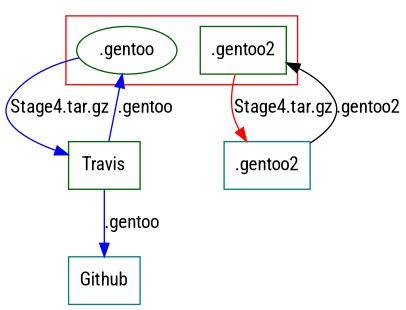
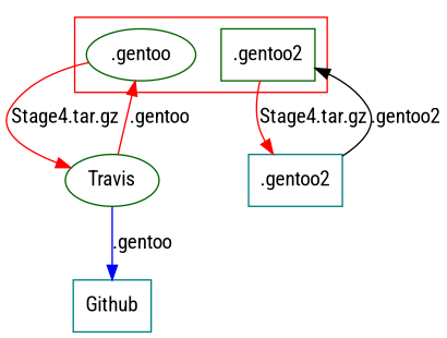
  digraph {
    compound=true
    fontname="Roboto Condensed"
    node [color=darkgreen fontname="Roboto Condensed" shape=rectangle]
    edge [color=red fontname="Roboto Condensed"]
    n1 [label=".gentoo" shape=ellipse]
    n2 [label=".gentoo2"]
-   Travis [Label="Travis CI" shape=box]
+   Travis [Label="Travis CI" shape=ellipse]
    n4 [color=teal label=".gentoo2"]
    n5 [color=teal label=Github]
    subgraph cluster_1 {
      color=red
      n1
      n2
    }
-   n1 -> Travis [color=blue label="Stage4.tar.gz"]
+   n1 -> Travis [label="Stage4.tar.gz"]
    n2 -> n4 [label="Stage4.tar.gz"]
-   Travis -> n1 [color=blue label=".gentoo"]
+   Travis -> n1 [label=".gentoo"]
    Travis -> n5 [color=blue label=".gentoo"]
    n4 -> n2 [label=".gentoo2" color=""]
  }
